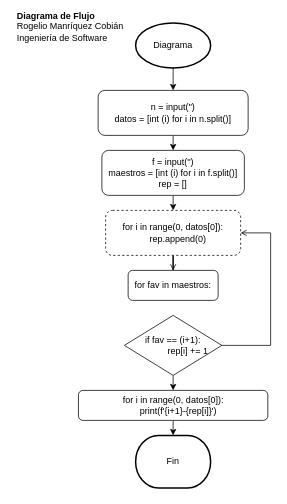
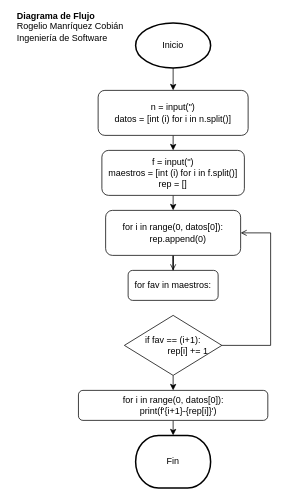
  <mxCell id="0" />
  <mxCell id="1" parent="0" />
  <mxCell id="2" value="Fin" style="strokeWidth=2;html=1;shape=mxgraph.flowchart.terminator;whiteSpace=wrap;" parent="1" vertex="1"><mxGeometry x="180" y="580" width="100" height="70" as="geometry" /></mxCell>
  <mxCell id="3" style="edgeStyle=orthogonalEdgeStyle;rounded=0;orthogonalLoop=1;jettySize=auto;html=1;exitX=0.5;exitY=1;exitDx=0;exitDy=0;exitPerimeter=0;entryX=0.5;entryY=0;entryDx=0;entryDy=0;" parent="1" source="4" target="6" edge="1"><mxGeometry relative="1" as="geometry" /></mxCell>
- <mxCell id="4" value="Diagrama" style="strokeWidth=2;html=1;shape=mxgraph.flowchart.start_1;whiteSpace=wrap;" parent="1" vertex="1"><mxGeometry x="180" y="30" width="100" height="60" as="geometry" /></mxCell>
+ <mxCell id="4" value="Inicio" style="strokeWidth=2;html=1;shape=mxgraph.flowchart.start_1;whiteSpace=wrap;" parent="1" vertex="1"><mxGeometry x="180" y="30" width="100" height="60" as="geometry" /></mxCell>
  <mxCell id="5" style="edgeStyle=orthogonalEdgeStyle;rounded=0;orthogonalLoop=1;jettySize=auto;html=1;exitX=0.5;exitY=1;exitDx=0;exitDy=0;entryX=0.5;entryY=0;entryDx=0;entryDy=0;" parent="1" source="6" target="8" edge="1"><mxGeometry relative="1" as="geometry" /></mxCell>
  <mxCell id="6" value="n = input('')&#10;datos = [int (i) for i in n.split()]" style="rounded=1;whiteSpace=wrap;html=1;" parent="1" vertex="1"><mxGeometry x="130" y="120" width="200" height="60" as="geometry" /></mxCell>
  <mxCell id="7" style="edgeStyle=orthogonalEdgeStyle;rounded=0;orthogonalLoop=1;jettySize=auto;html=1;exitX=0.5;exitY=1;exitDx=0;exitDy=0;entryX=0.5;entryY=0;entryDx=0;entryDy=0;" parent="1" source="8" target="10" edge="1"><mxGeometry relative="1" as="geometry" /></mxCell>
  <mxCell id="8" value="&lt;div&gt;f = input('')&lt;/div&gt;&lt;div&gt;maestros = [int (i) for i in f.split()]&lt;/div&gt;&lt;div&gt;rep = []&lt;/div&gt;" style="rounded=1;whiteSpace=wrap;html=1;" parent="1" vertex="1"><mxGeometry x="135" y="200" width="190" height="60" as="geometry" /></mxCell>
  <mxCell id="9" style="edgeStyle=orthogonalEdgeStyle;rounded=0;orthogonalLoop=1;jettySize=auto;html=1;exitX=0.5;exitY=1;exitDx=0;exitDy=0;endArrow=open;" parent="1" source="10" target="11" edge="1"><mxGeometry relative="1" as="geometry" /></mxCell>
- <mxCell id="10" value="&lt;div&gt;for i in range(0, datos[0]):&lt;/div&gt;&lt;div&gt;&amp;nbsp; &amp;nbsp; rep.append(0)&lt;/div&gt;" style="rounded=1;whiteSpace=wrap;html=1;dashed=1;" parent="1" vertex="1"><mxGeometry x="140" y="280" width="180" height="60" as="geometry" /></mxCell>
+ <mxCell id="10" value="&lt;div&gt;for i in range(0, datos[0]):&lt;/div&gt;&lt;div&gt;&amp;nbsp; &amp;nbsp; rep.append(0)&lt;/div&gt;" style="rounded=1;whiteSpace=wrap;html=1;" parent="1" vertex="1"><mxGeometry x="140" y="280" width="180" height="60" as="geometry" /></mxCell>
  <mxCell id="11" value="for fav in maestros:" style="rounded=1;whiteSpace=wrap;html=1;" parent="1" vertex="1"><mxGeometry x="170" y="360" width="120" height="40" as="geometry" /></mxCell>
  <mxCell id="12" style="edgeStyle=orthogonalEdgeStyle;rounded=0;orthogonalLoop=1;jettySize=auto;html=1;exitX=0.5;exitY=1;exitDx=0;exitDy=0;entryX=0.5;entryY=0;entryDx=0;entryDy=0;" parent="1" source="14" target="16" edge="1"><mxGeometry relative="1" as="geometry" /></mxCell>
  <mxCell id="13" style="edgeStyle=orthogonalEdgeStyle;rounded=0;orthogonalLoop=1;jettySize=auto;html=1;exitX=1;exitY=0.5;exitDx=0;exitDy=0;entryX=1;entryY=0.5;entryDx=0;entryDy=0;endArrow=open;" edge="1" parent="1" source="14" target="10"><mxGeometry relative="1" as="geometry"><Array as="points"><mxPoint x="360" y="460" /><mxPoint x="360" y="310" /></Array></mxGeometry></mxCell>
  <mxCell id="14" value="&lt;div&gt;if fav == (i+1):&lt;/div&gt;&lt;div&gt;&amp;nbsp; &amp;nbsp; &amp;nbsp; &amp;nbsp; &amp;nbsp; &amp;nbsp; rep[i] += 1&lt;/div&gt;" style="rhombus;whiteSpace=wrap;html=1;" parent="1" vertex="1"><mxGeometry x="165" y="420" width="130" height="80" as="geometry" /></mxCell>
  <mxCell id="15" style="edgeStyle=orthogonalEdgeStyle;rounded=0;orthogonalLoop=1;jettySize=auto;html=1;exitX=0.5;exitY=1;exitDx=0;exitDy=0;entryX=0.5;entryY=0;entryDx=0;entryDy=0;entryPerimeter=0;" parent="1" source="16" target="2" edge="1"><mxGeometry relative="1" as="geometry" /></mxCell>
  <mxCell id="16" value="&lt;div&gt;for i in range(0, datos[0]):&lt;/div&gt;&lt;div&gt;&amp;nbsp; &amp;nbsp; print(f'{i+1}-{rep[i]}')&lt;/div&gt;" style="rounded=1;whiteSpace=wrap;html=1;" parent="1" vertex="1"><mxGeometry x="103.75" y="520" width="252.5" height="40" as="geometry" /></mxCell>
  <mxCell id="17" value="&lt;b&gt;Diagrama de Flujo&lt;/b&gt;&lt;br&gt;Rogelio Manríquez Cobián&lt;br&gt;Ingeniería de Software" style="text;html=1;strokeColor=none;fillColor=none;align=left;verticalAlign=middle;whiteSpace=wrap;rounded=0;" parent="1" vertex="1"><mxGeometry x="20" y="20" width="160" height="30" as="geometry" /></mxCell>
